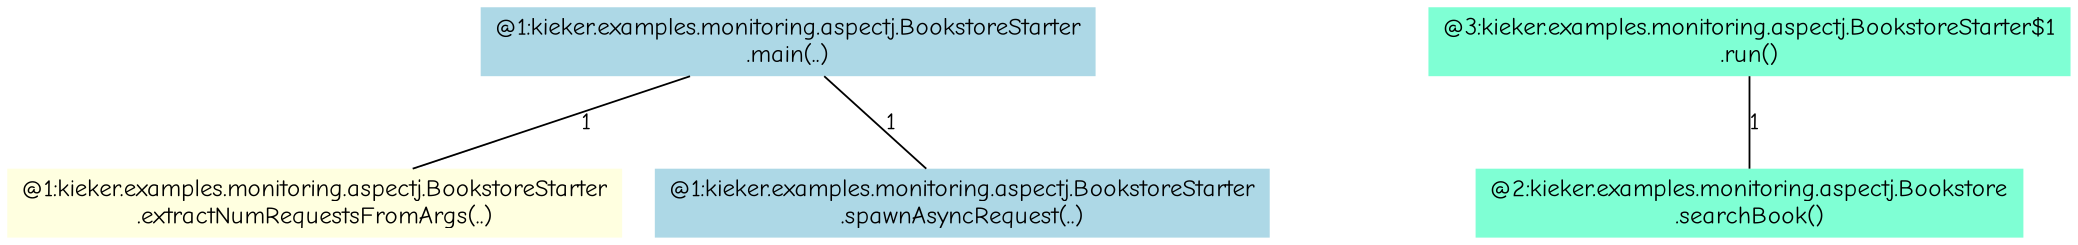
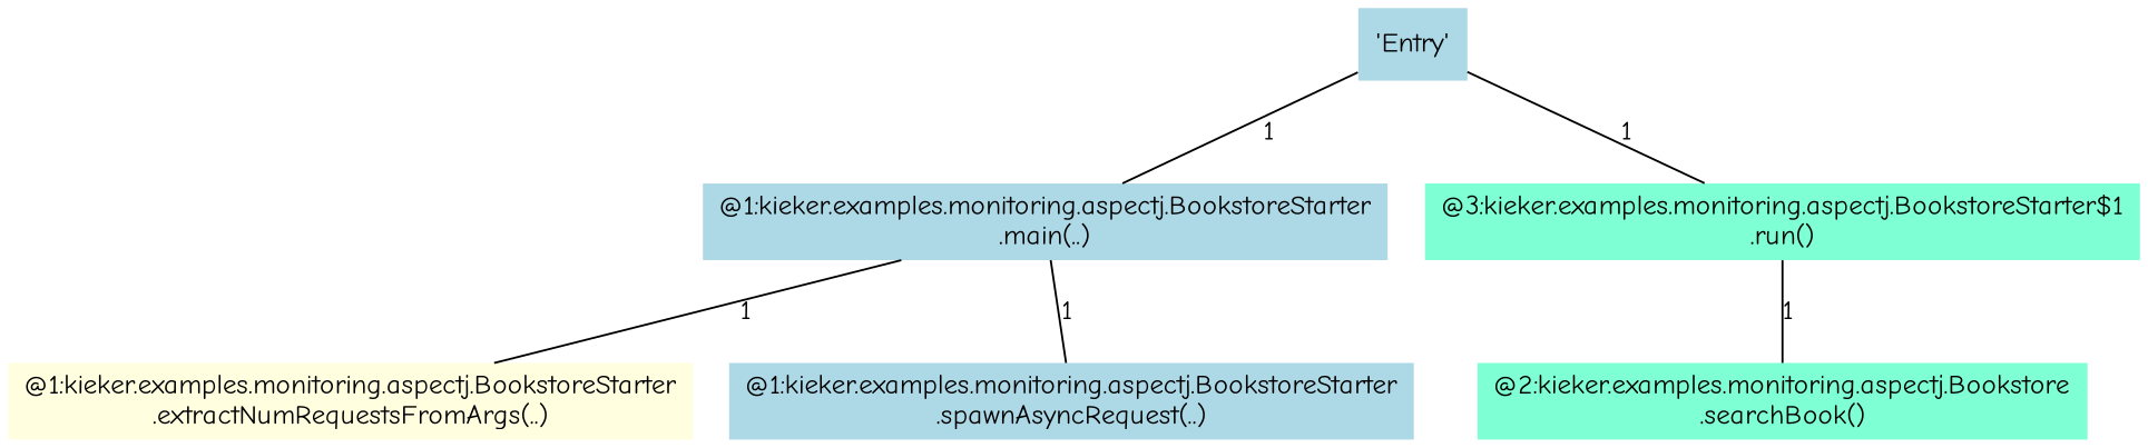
  digraph {
    fontname="Comic Neue"
    node [shape=none style=filled fillcolor=lightblue color=darkorange fontname="Comic Neue"]
    edge [arrowhead=none style=solid fontname="Comic Neue"]
+   n1 [label="'Entry'"]
    n2 [label="@1:kieker.examples.monitoring.aspectj.BookstoreStarter\n.main(..)" color=purple]
    n3 [label="@3:kieker.examples.monitoring.aspectj.BookstoreStarter$1\n.run()" fillcolor=aquamarine color=blue]
    n4 [label="@1:kieker.examples.monitoring.aspectj.BookstoreStarter\n.extractNumRequestsFromArgs(..)" fillcolor=lightyellow]
    n5 [label="@1:kieker.examples.monitoring.aspectj.BookstoreStarter\n.spawnAsyncRequest(..)" color=blue]
    n6 [label="@2:kieker.examples.monitoring.aspectj.Bookstore\n.searchBook()" fillcolor=aquamarine color=purple]
+   n1 -> n2 [label=1]
+   n1 -> n3 [label=1]
    n2 -> n4 [label=1]
    n2 -> n5 [label=1]
    n3 -> n6 [label=1]
  }
